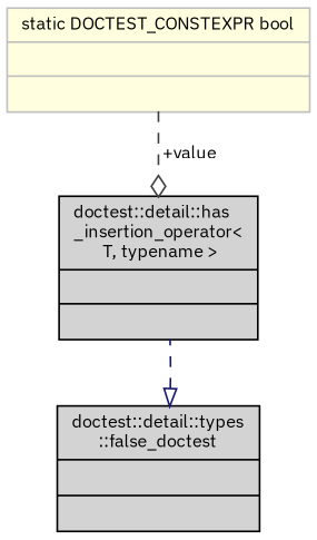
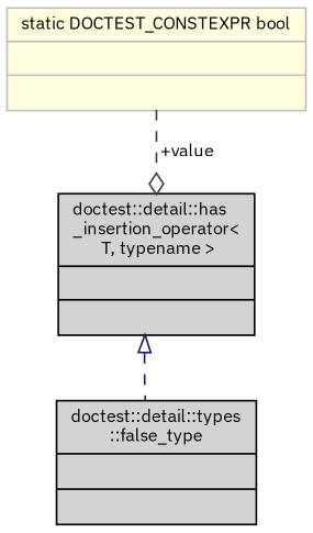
  digraph {
    fontname="IBM Plex Sans"
    node [color=black fillcolor=lightgrey fontname="IBM Plex Sans" fontsize=10 shape=record style=filled]
    edge [fontname="IBM Plex Sans" fontsize=10 labelfontname=Helvetica labelfontsize=10 style=dashed]
    n1 [fontcolor=black height=0.2 label="{doctest::detail::has\l_insertion_operator\<\l T, typename \>\n||}" width=0.4]
-   n2 [height=0.2 label="{doctest::detail::types\l::false_doctest\n||}" width=0.4]
+   n2 [height=0.2 label="{doctest::detail::types\l::false_type\n||}" width=0.4]
    n3 [color=grey75 fillcolor=lightyellow height=0.2 label="{static DOCTEST_CONSTEXPR bool\n||}" width=0.4]
-   n2 -> n1 [arrowtail=onormal color=midnightblue dir=back]
+   n1 -> n2 [arrowtail=onormal color=midnightblue dir=back]
    n3 -> n1 [arrowhead=odiamond color=grey25 label=" +value"]
  }
